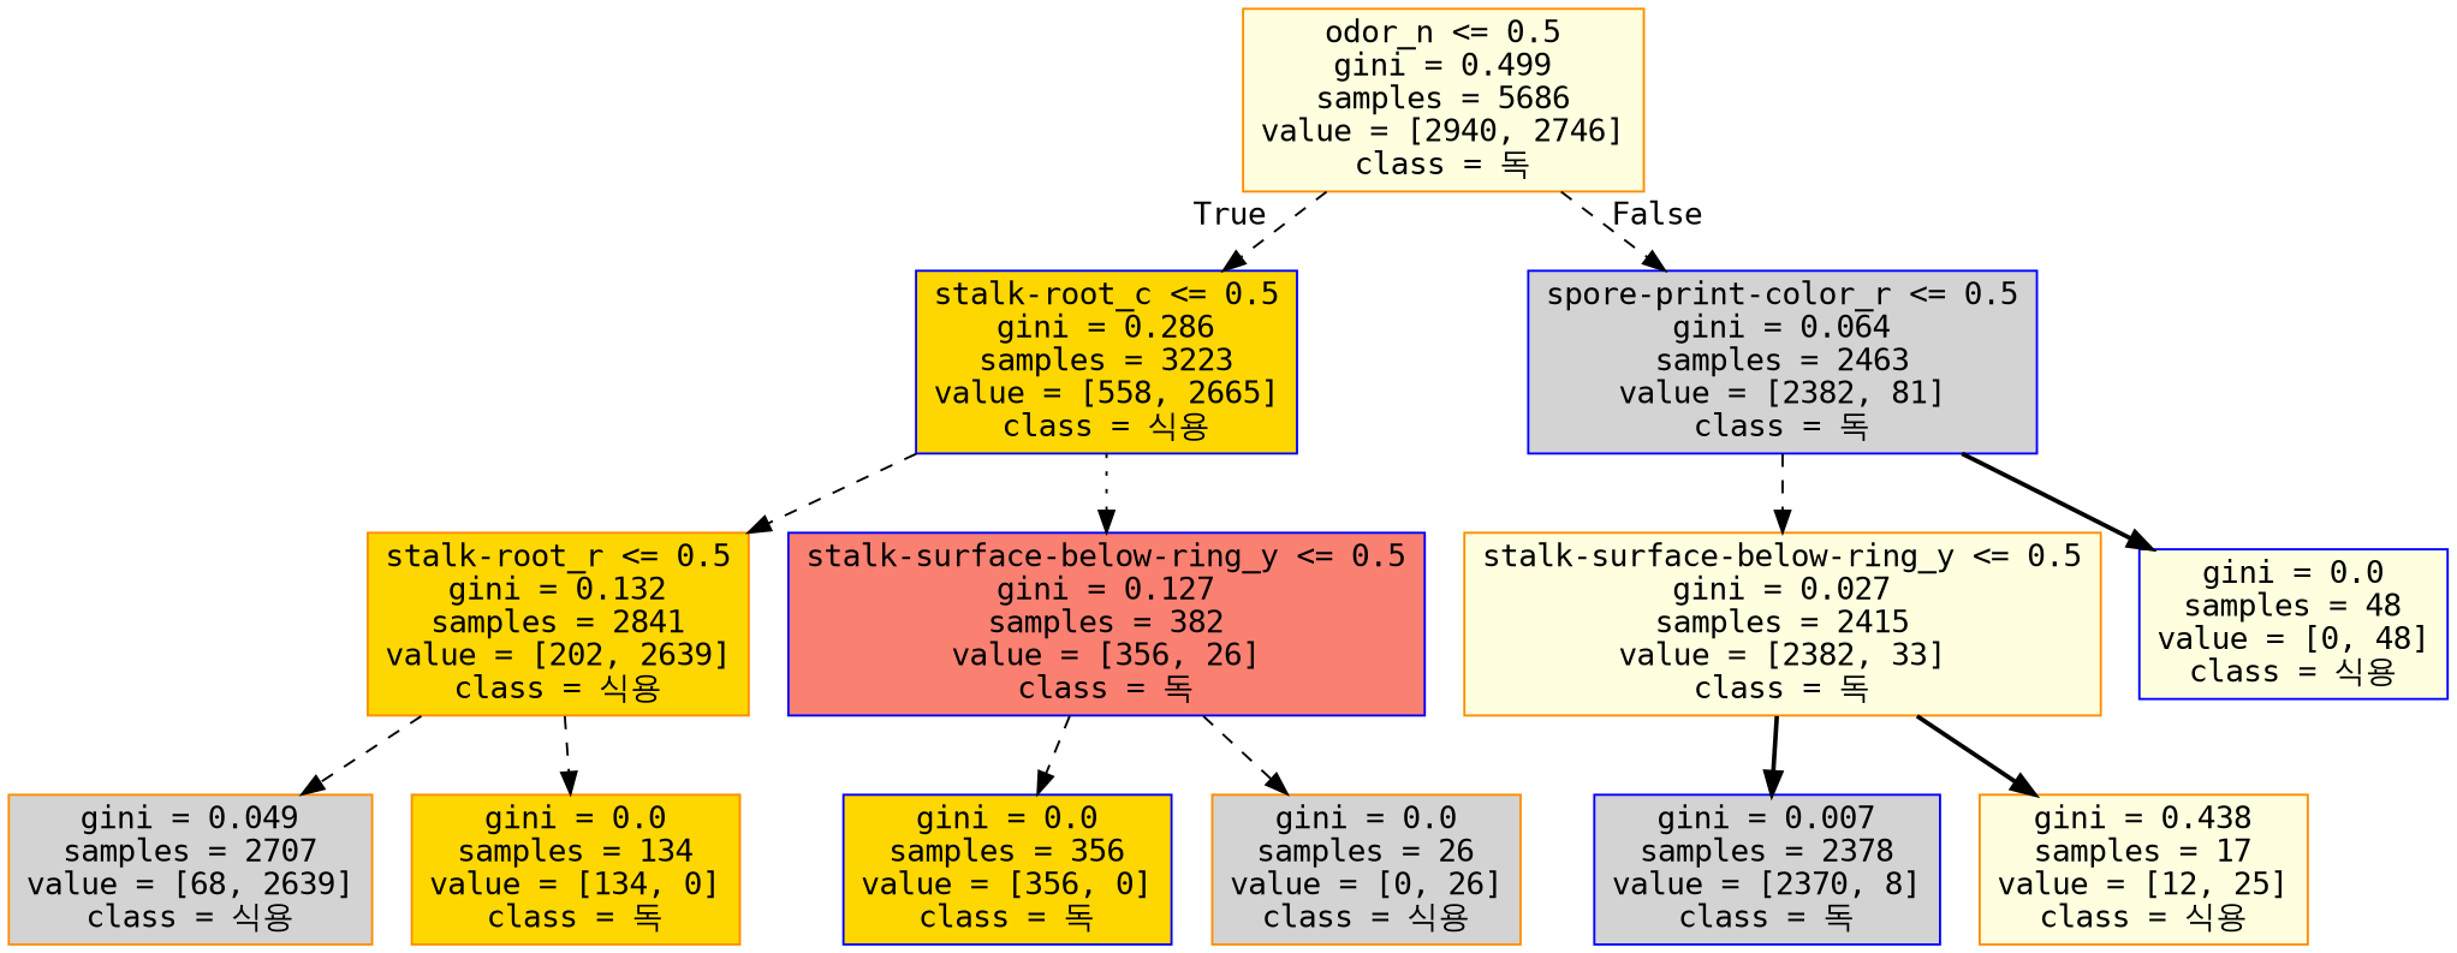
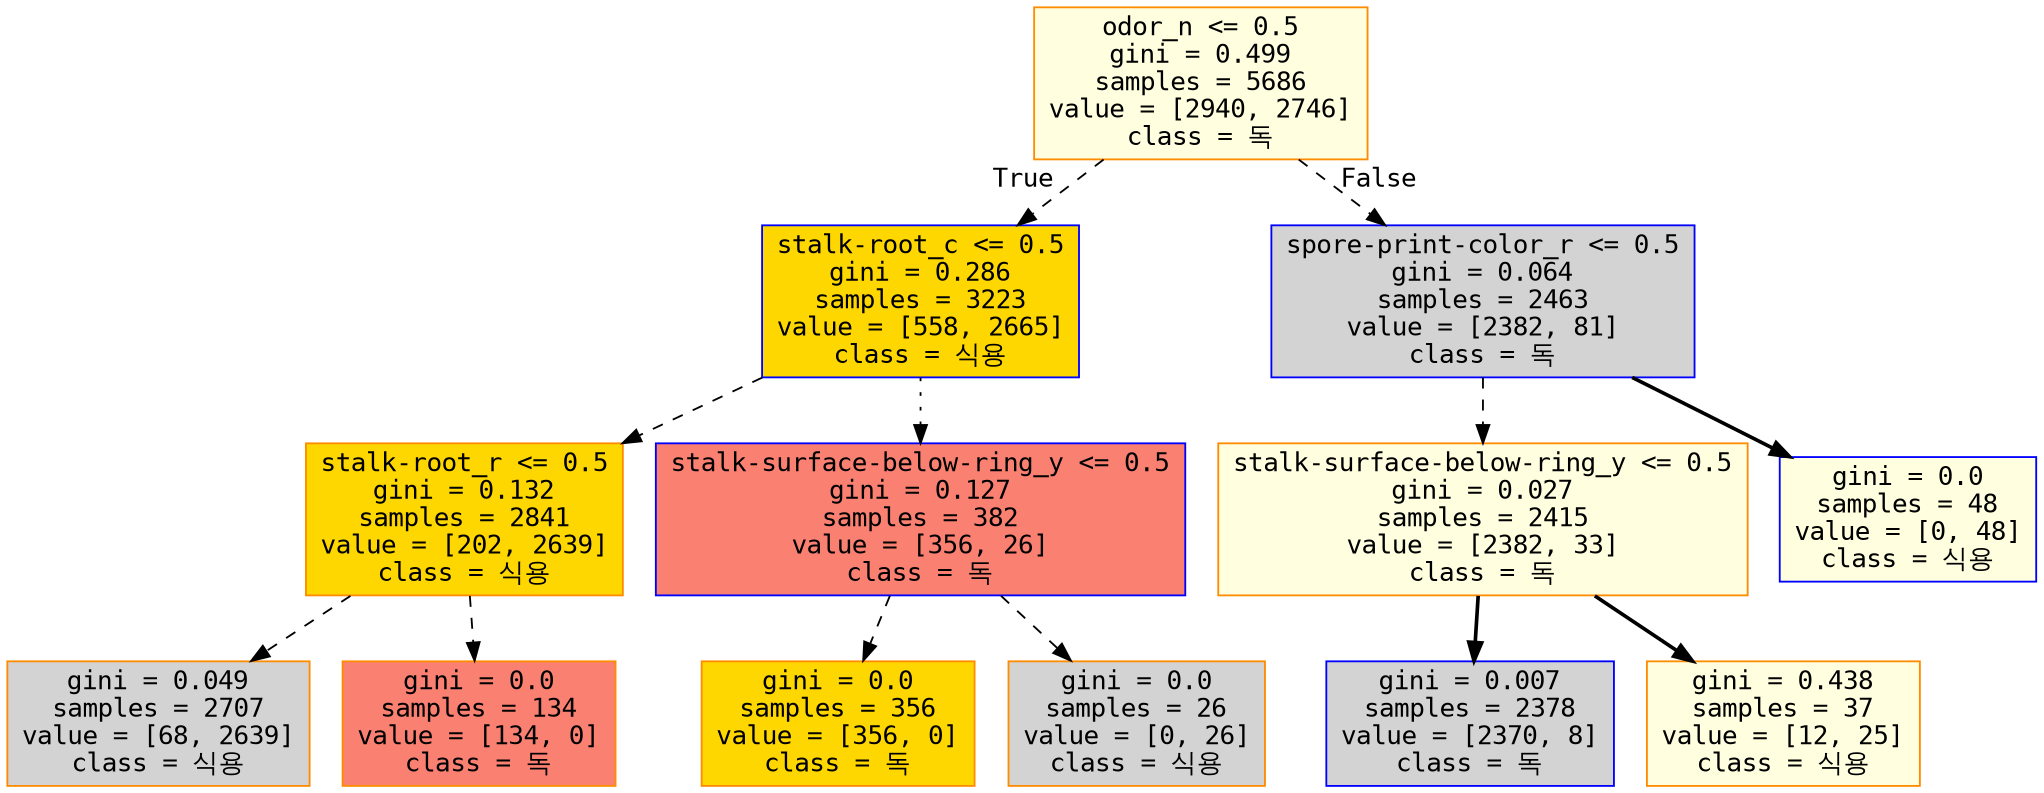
  digraph {
    fontname="DejaVu Sans Mono"
    node [color=darkorange fillcolor=lightyellow fontname="DejaVu Sans Mono" shape=box style=filled]
    edge [fontname="DejaVu Sans Mono" style=dashed]
    n1 [label="odor_n <= 0.5\ngini = 0.499\nsamples = 5686\nvalue = [2940, 2746]\nclass = 독"]
    n2 [color=blue fillcolor=gold label="stalk-root_c <= 0.5\ngini = 0.286\nsamples = 3223\nvalue = [558, 2665]\nclass = 식용"]
    n3 [color=blue fillcolor=lightgrey label="spore-print-color_r <= 0.5\ngini = 0.064\nsamples = 2463\nvalue = [2382, 81]\nclass = 독"]
    n4 [fillcolor=gold label="stalk-root_r <= 0.5\ngini = 0.132\nsamples = 2841\nvalue = [202, 2639]\nclass = 식용"]
    n5 [color=blue fillcolor=salmon label="stalk-surface-below-ring_y <= 0.5\ngini = 0.127\nsamples = 382\nvalue = [356, 26]\nclass = 독"]
    n6 [label="stalk-surface-below-ring_y <= 0.5\ngini = 0.027\nsamples = 2415\nvalue = [2382, 33]\nclass = 독"]
    n7 [color=blue label="gini = 0.0\nsamples = 48\nvalue = [0, 48]\nclass = 식용"]
    n8 [fillcolor=lightgrey label="gini = 0.049\nsamples = 2707\nvalue = [68, 2639]\nclass = 식용"]
-   n9 [fillcolor=gold label="gini = 0.0\nsamples = 134\nvalue = [134, 0]\nclass = 독"]
-   n10 [color=blue fillcolor=gold label="gini = 0.0\nsamples = 356\nvalue = [356, 0]\nclass = 독"]
+   n9 [fillcolor=salmon label="gini = 0.0\nsamples = 134\nvalue = [134, 0]\nclass = 독"]
+   n10 [fillcolor=gold label="gini = 0.0\nsamples = 356\nvalue = [356, 0]\nclass = 독"]
    n11 [fillcolor=lightgrey label="gini = 0.0\nsamples = 26\nvalue = [0, 26]\nclass = 식용"]
    n12 [color=blue fillcolor=lightgrey label="gini = 0.007\nsamples = 2378\nvalue = [2370, 8]\nclass = 독"]
-   n13 [label="gini = 0.438\nsamples = 17\nvalue = [12, 25]\nclass = 식용"]
+   n13 [label="gini = 0.438\nsamples = 37\nvalue = [12, 25]\nclass = 식용"]
    n1 -> n2 [headlabel=True labelangle=45 labeldistance=2.5]
    n1 -> n3 [headlabel=False labelangle=-45 labeldistance=2.5]
    n2 -> n4
    n2 -> n5 [style=dotted]
    n3 -> n6
    n3 -> n7 [style=bold]
    n4 -> n8
    n4 -> n9
    n5 -> n10
    n5 -> n11
    n6 -> n12 [style=bold]
    n6 -> n13 [style=bold]
  }
